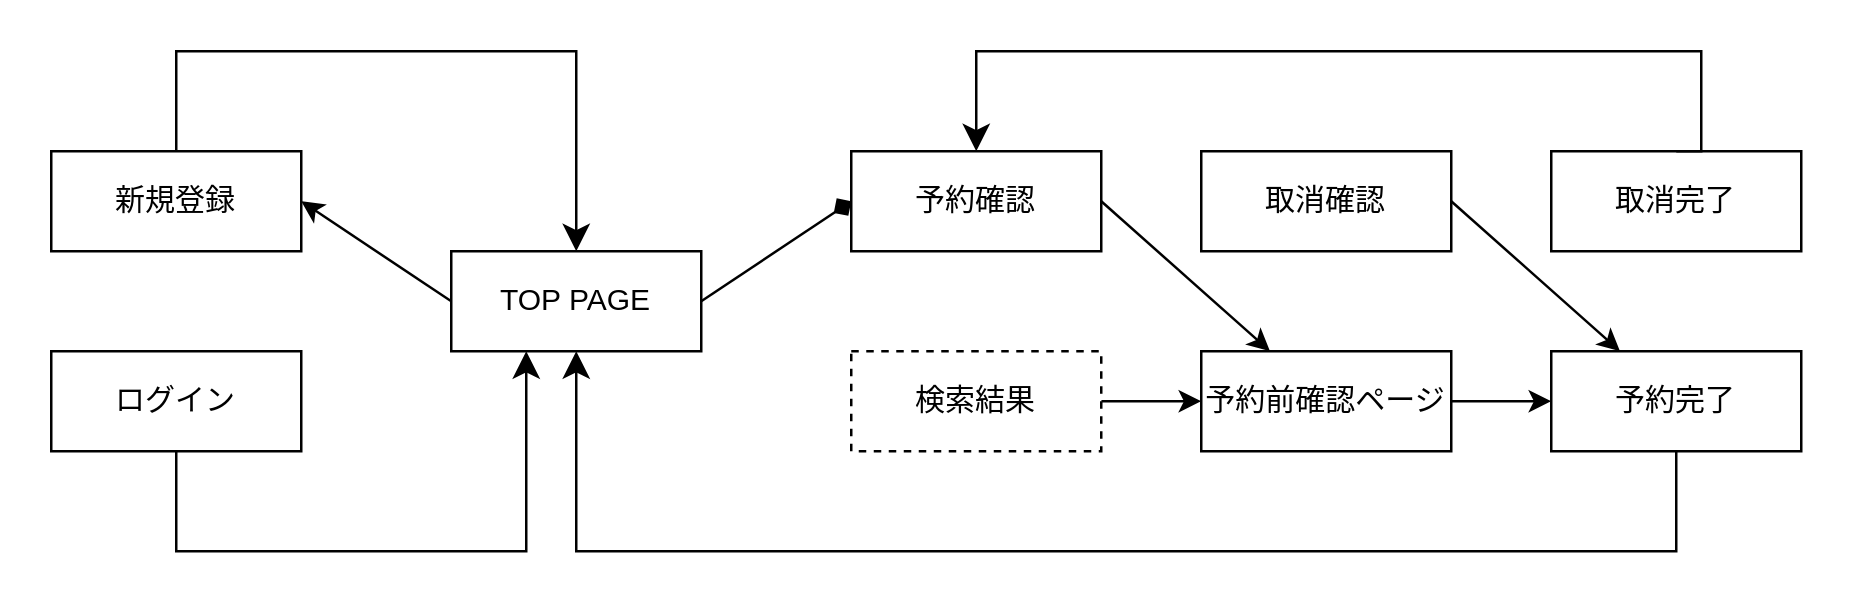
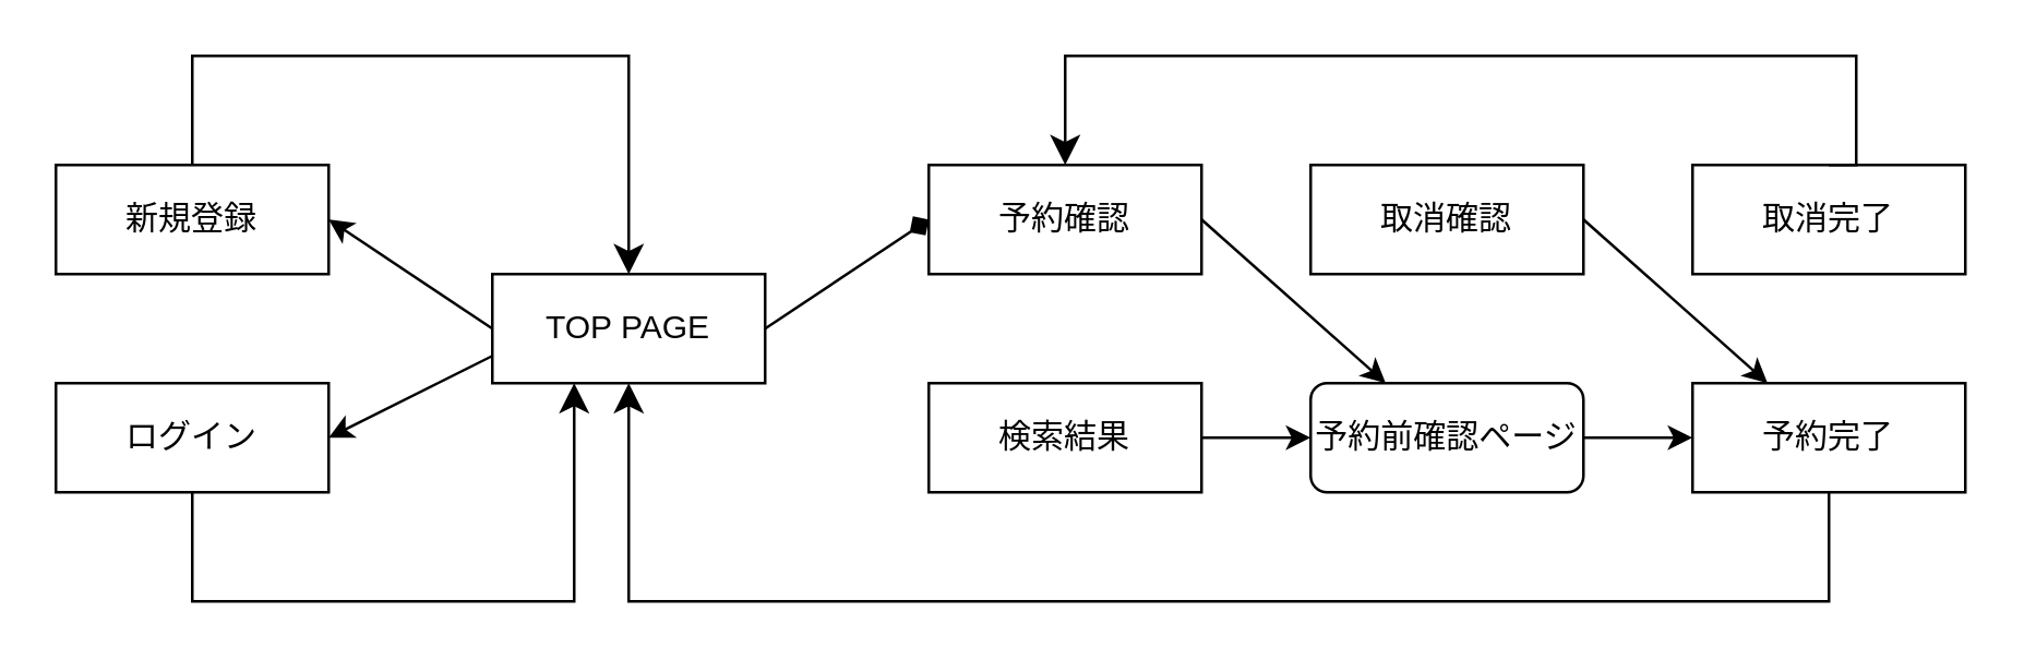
  <mxCell id="0" />
  <mxCell id="1" parent="0" />
  <mxCell id="2" style="edgeStyle=none;html=1;exitX=0;exitY=0.5;exitDx=0;exitDy=0;entryX=1;entryY=0.5;entryDx=0;entryDy=0;" edge="1" parent="1" source="5" target="15"><mxGeometry relative="1" as="geometry" /></mxCell>
  <mxCell id="3" style="edgeStyle=none;html=1;exitX=1;exitY=0.5;exitDx=0;exitDy=0;entryX=0;entryY=0.5;entryDx=0;entryDy=0;endArrow=diamond;" edge="1" parent="1" source="5" target="14"><mxGeometry relative="1" as="geometry" /></mxCell>
+ <mxCell id="4" style="edgeStyle=none;html=1;exitX=0;exitY=0.75;exitDx=0;exitDy=0;entryX=1;entryY=0.5;entryDx=0;entryDy=0;" edge="1" parent="1" source="5" target="21"><mxGeometry relative="1" as="geometry" /></mxCell>
  <mxCell id="5" value="TOP PAGE" style="whiteSpace=wrap;html=1;align=center;" vertex="1" parent="1"><mxGeometry x="180" y="100" width="100" height="40" as="geometry" /></mxCell>
  <mxCell id="6" style="edgeStyle=none;html=1;exitX=1;exitY=0.5;exitDx=0;exitDy=0;" edge="1" parent="1" source="7" target="8"><mxGeometry relative="1" as="geometry" /></mxCell>
  <mxCell id="7" value="取消確認" style="whiteSpace=wrap;html=1;align=center;" vertex="1" parent="1"><mxGeometry x="480" y="60" width="100" height="40" as="geometry" /></mxCell>
  <mxCell id="8" value="予約完了" style="whiteSpace=wrap;html=1;align=center;" vertex="1" parent="1"><mxGeometry x="620" y="140" width="100" height="40" as="geometry" /></mxCell>
  <mxCell id="9" style="edgeStyle=none;html=1;exitX=1;exitY=0.5;exitDx=0;exitDy=0;entryX=0;entryY=0.5;entryDx=0;entryDy=0;" edge="1" parent="1" source="10" target="8"><mxGeometry relative="1" as="geometry" /></mxCell>
- <mxCell id="10" value="予約前確認ページ" style="whiteSpace=wrap;html=1;align=center;" vertex="1" parent="1"><mxGeometry x="480" y="140" width="100" height="40" as="geometry" /></mxCell>
+ <mxCell id="10" value="予約前確認ページ" style="whiteSpace=wrap;html=1;align=center;rounded=1;" vertex="1" parent="1"><mxGeometry x="480" y="140" width="100" height="40" as="geometry" /></mxCell>
  <mxCell id="11" style="edgeStyle=none;html=1;exitX=1;exitY=0.5;exitDx=0;exitDy=0;entryX=0;entryY=0.5;entryDx=0;entryDy=0;" edge="1" parent="1" source="12" target="10"><mxGeometry relative="1" as="geometry" /></mxCell>
- <mxCell id="12" value="検索結果" style="whiteSpace=wrap;html=1;align=center;dashed=1;" vertex="1" parent="1"><mxGeometry x="340" y="140" width="100" height="40" as="geometry" /></mxCell>
+ <mxCell id="12" value="検索結果" style="whiteSpace=wrap;html=1;align=center;" vertex="1" parent="1"><mxGeometry x="340" y="140" width="100" height="40" as="geometry" /></mxCell>
  <mxCell id="13" style="edgeStyle=none;html=1;exitX=1;exitY=0.5;exitDx=0;exitDy=0;" edge="1" parent="1" source="14" target="10"><mxGeometry relative="1" as="geometry" /></mxCell>
  <mxCell id="14" value="予約確認" style="whiteSpace=wrap;html=1;align=center;" vertex="1" parent="1"><mxGeometry x="340" y="60" width="100" height="40" as="geometry" /></mxCell>
  <mxCell id="15" value="新規登録" style="whiteSpace=wrap;html=1;align=center;" vertex="1" parent="1"><mxGeometry x="20" y="60" width="100" height="40" as="geometry" /></mxCell>
  <mxCell id="16" value="取消完了" style="whiteSpace=wrap;html=1;align=center;" vertex="1" parent="1"><mxGeometry x="620" y="60" width="100" height="40" as="geometry" /></mxCell>
  <mxCell id="17" value="" style="edgeStyle=segmentEdgeStyle;endArrow=classic;html=1;curved=0;rounded=0;endSize=8;startSize=8;entryX=0.5;entryY=0;entryDx=0;entryDy=0;exitX=0.5;exitY=0;exitDx=0;exitDy=0;" edge="1" parent="1" source="16" target="14"><mxGeometry width="50" height="50" relative="1" as="geometry"><mxPoint x="680" y="40" as="sourcePoint" /><mxPoint x="500" y="-60" as="targetPoint" /><Array as="points"><mxPoint x="680" y="60" /><mxPoint x="680" y="20" /><mxPoint x="390" y="20" /></Array></mxGeometry></mxCell>
  <mxCell id="18" value="" style="edgeStyle=segmentEdgeStyle;endArrow=classic;html=1;curved=0;rounded=0;endSize=8;startSize=8;exitX=0.5;exitY=1;exitDx=0;exitDy=0;" edge="1" parent="1" source="8"><mxGeometry width="50" height="50" relative="1" as="geometry"><mxPoint x="670" y="240" as="sourcePoint" /><mxPoint x="230" y="140" as="targetPoint" /><Array as="points"><mxPoint x="670" y="220" /><mxPoint x="230" y="220" /></Array></mxGeometry></mxCell>
  <mxCell id="19" value="" style="edgeStyle=segmentEdgeStyle;endArrow=classic;html=1;curved=0;rounded=0;endSize=8;startSize=8;exitX=0.5;exitY=0;exitDx=0;exitDy=0;entryX=0.5;entryY=0;entryDx=0;entryDy=0;" edge="1" parent="1" source="15" target="5"><mxGeometry width="50" height="50" relative="1" as="geometry"><mxPoint x="70" y="70" as="sourcePoint" /><mxPoint x="230" y="60" as="targetPoint" /><Array as="points"><mxPoint x="70" y="20" /><mxPoint x="230" y="20" /></Array></mxGeometry></mxCell>
  <mxCell id="20" value="" style="edgeStyle=segmentEdgeStyle;endArrow=classic;html=1;curved=0;rounded=0;endSize=8;startSize=8;exitX=0.5;exitY=1;exitDx=0;exitDy=0;" edge="1" parent="1" source="21"><mxGeometry width="50" height="50" relative="1" as="geometry"><mxPoint x="60" y="190" as="sourcePoint" /><mxPoint x="210" y="140" as="targetPoint" /><Array as="points"><mxPoint x="70" y="220" /><mxPoint x="210" y="220" /></Array></mxGeometry></mxCell>
  <mxCell id="21" value="ログイン" style="whiteSpace=wrap;html=1;align=center;" vertex="1" parent="1"><mxGeometry x="20" y="140" width="100" height="40" as="geometry" /></mxCell>
